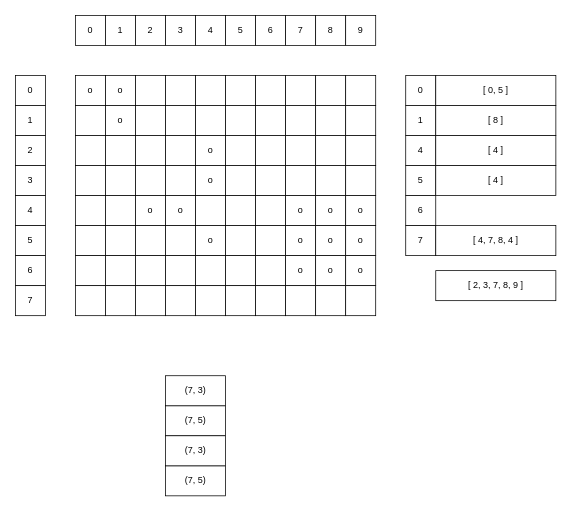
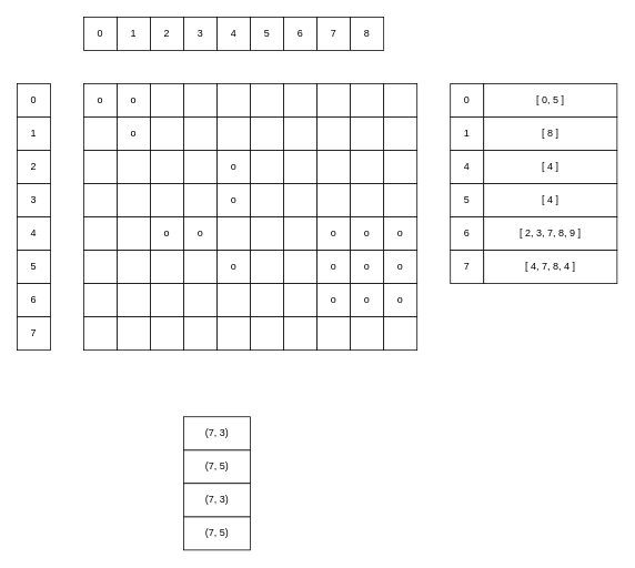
  <mxCell id="0" />
  <mxCell id="1" parent="0" />
  <mxCell id="2" value="o" style="rounded=0;whiteSpace=wrap;html=1;" parent="1" vertex="1"><mxGeometry x="100" y="100" width="40" height="40" as="geometry" /></mxCell>
  <mxCell id="3" value="0" style="rounded=0;whiteSpace=wrap;html=1;" parent="1" vertex="1"><mxGeometry x="100" y="20" width="40" height="40" as="geometry" /></mxCell>
  <mxCell id="4" value="0" style="rounded=0;whiteSpace=wrap;html=1;" parent="1" vertex="1"><mxGeometry x="20" y="100" width="40" height="40" as="geometry" /></mxCell>
  <mxCell id="5" value="1" style="rounded=0;whiteSpace=wrap;html=1;" parent="1" vertex="1"><mxGeometry x="140" y="20" width="40" height="40" as="geometry" /></mxCell>
  <mxCell id="6" value="2" style="rounded=0;whiteSpace=wrap;html=1;" parent="1" vertex="1"><mxGeometry x="180" y="20" width="40" height="40" as="geometry" /></mxCell>
  <mxCell id="7" value="3" style="rounded=0;whiteSpace=wrap;html=1;" parent="1" vertex="1"><mxGeometry x="220" y="20" width="40" height="40" as="geometry" /></mxCell>
  <mxCell id="8" value="4" style="rounded=0;whiteSpace=wrap;html=1;" parent="1" vertex="1"><mxGeometry x="260" y="20" width="40" height="40" as="geometry" /></mxCell>
  <mxCell id="9" value="5" style="rounded=0;whiteSpace=wrap;html=1;" parent="1" vertex="1"><mxGeometry x="300" y="20" width="40" height="40" as="geometry" /></mxCell>
  <mxCell id="10" value="6" style="rounded=0;whiteSpace=wrap;html=1;" parent="1" vertex="1"><mxGeometry x="340" y="20" width="40" height="40" as="geometry" /></mxCell>
  <mxCell id="11" value="7" style="rounded=0;whiteSpace=wrap;html=1;" parent="1" vertex="1"><mxGeometry x="380" y="20" width="40" height="40" as="geometry" /></mxCell>
  <mxCell id="12" value="8" style="rounded=0;whiteSpace=wrap;html=1;" parent="1" vertex="1"><mxGeometry x="420" y="20" width="40" height="40" as="geometry" /></mxCell>
- <mxCell id="13" value="9" style="rounded=0;whiteSpace=wrap;html=1;" parent="1" vertex="1"><mxGeometry x="460" y="20" width="40" height="40" as="geometry" /></mxCell>
  <mxCell id="14" value="1" style="rounded=0;whiteSpace=wrap;html=1;" parent="1" vertex="1"><mxGeometry x="20" y="140" width="40" height="40" as="geometry" /></mxCell>
  <mxCell id="15" value="2" style="rounded=0;whiteSpace=wrap;html=1;" parent="1" vertex="1"><mxGeometry x="20" y="180" width="40" height="40" as="geometry" /></mxCell>
  <mxCell id="16" value="3" style="rounded=0;whiteSpace=wrap;html=1;" parent="1" vertex="1"><mxGeometry x="20" y="220" width="40" height="40" as="geometry" /></mxCell>
  <mxCell id="17" value="4" style="rounded=0;whiteSpace=wrap;html=1;" parent="1" vertex="1"><mxGeometry x="20" y="260" width="40" height="40" as="geometry" /></mxCell>
  <mxCell id="18" value="5" style="rounded=0;whiteSpace=wrap;html=1;" parent="1" vertex="1"><mxGeometry x="20" y="300" width="40" height="40" as="geometry" /></mxCell>
  <mxCell id="19" value="6" style="rounded=0;whiteSpace=wrap;html=1;" parent="1" vertex="1"><mxGeometry x="20" y="340" width="40" height="40" as="geometry" /></mxCell>
  <mxCell id="20" value="7" style="rounded=0;whiteSpace=wrap;html=1;" parent="1" vertex="1"><mxGeometry x="20" y="380" width="40" height="40" as="geometry" /></mxCell>
  <mxCell id="21" value="" style="rounded=0;whiteSpace=wrap;html=1;" parent="1" vertex="1"><mxGeometry x="100" y="140" width="40" height="40" as="geometry" /></mxCell>
  <mxCell id="22" value="" style="rounded=0;whiteSpace=wrap;html=1;" parent="1" vertex="1"><mxGeometry x="100" y="180" width="40" height="40" as="geometry" /></mxCell>
  <mxCell id="23" value="" style="rounded=0;whiteSpace=wrap;html=1;" parent="1" vertex="1"><mxGeometry x="100" y="220" width="40" height="40" as="geometry" /></mxCell>
  <mxCell id="24" value="" style="rounded=0;whiteSpace=wrap;html=1;" parent="1" vertex="1"><mxGeometry x="100" y="260" width="40" height="40" as="geometry" /></mxCell>
  <mxCell id="25" value="" style="rounded=0;whiteSpace=wrap;html=1;" parent="1" vertex="1"><mxGeometry x="100" y="300" width="40" height="40" as="geometry" /></mxCell>
  <mxCell id="26" value="" style="rounded=0;whiteSpace=wrap;html=1;" parent="1" vertex="1"><mxGeometry x="100" y="340" width="40" height="40" as="geometry" /></mxCell>
  <mxCell id="27" value="" style="rounded=0;whiteSpace=wrap;html=1;" parent="1" vertex="1"><mxGeometry x="100" y="380" width="40" height="40" as="geometry" /></mxCell>
  <mxCell id="28" value="o" style="rounded=0;whiteSpace=wrap;html=1;" parent="1" vertex="1"><mxGeometry x="140" y="100" width="40" height="40" as="geometry" /></mxCell>
  <mxCell id="29" value="o" style="rounded=0;whiteSpace=wrap;html=1;" parent="1" vertex="1"><mxGeometry x="140" y="140" width="40" height="40" as="geometry" /></mxCell>
  <mxCell id="30" value="" style="rounded=0;whiteSpace=wrap;html=1;" parent="1" vertex="1"><mxGeometry x="140" y="180" width="40" height="40" as="geometry" /></mxCell>
  <mxCell id="31" value="" style="rounded=0;whiteSpace=wrap;html=1;" parent="1" vertex="1"><mxGeometry x="140" y="220" width="40" height="40" as="geometry" /></mxCell>
  <mxCell id="32" value="" style="rounded=0;whiteSpace=wrap;html=1;" parent="1" vertex="1"><mxGeometry x="140" y="260" width="40" height="40" as="geometry" /></mxCell>
  <mxCell id="33" value="" style="rounded=0;whiteSpace=wrap;html=1;" parent="1" vertex="1"><mxGeometry x="140" y="300" width="40" height="40" as="geometry" /></mxCell>
  <mxCell id="34" value="" style="rounded=0;whiteSpace=wrap;html=1;" parent="1" vertex="1"><mxGeometry x="140" y="340" width="40" height="40" as="geometry" /></mxCell>
  <mxCell id="35" value="" style="rounded=0;whiteSpace=wrap;html=1;" parent="1" vertex="1"><mxGeometry x="140" y="380" width="40" height="40" as="geometry" /></mxCell>
  <mxCell id="36" value="" style="rounded=0;whiteSpace=wrap;html=1;" parent="1" vertex="1"><mxGeometry x="180" y="100" width="40" height="40" as="geometry" /></mxCell>
  <mxCell id="37" value="" style="rounded=0;whiteSpace=wrap;html=1;" parent="1" vertex="1"><mxGeometry x="180" y="140" width="40" height="40" as="geometry" /></mxCell>
  <mxCell id="38" value="" style="rounded=0;whiteSpace=wrap;html=1;" parent="1" vertex="1"><mxGeometry x="180" y="180" width="40" height="40" as="geometry" /></mxCell>
  <mxCell id="39" value="" style="rounded=0;whiteSpace=wrap;html=1;" parent="1" vertex="1"><mxGeometry x="180" y="220" width="40" height="40" as="geometry" /></mxCell>
  <mxCell id="40" value="o" style="rounded=0;whiteSpace=wrap;html=1;" parent="1" vertex="1"><mxGeometry x="180" y="260" width="40" height="40" as="geometry" /></mxCell>
  <mxCell id="41" value="" style="rounded=0;whiteSpace=wrap;html=1;" parent="1" vertex="1"><mxGeometry x="180" y="300" width="40" height="40" as="geometry" /></mxCell>
  <mxCell id="42" value="" style="rounded=0;whiteSpace=wrap;html=1;" parent="1" vertex="1"><mxGeometry x="180" y="340" width="40" height="40" as="geometry" /></mxCell>
  <mxCell id="43" value="" style="rounded=0;whiteSpace=wrap;html=1;" parent="1" vertex="1"><mxGeometry x="180" y="380" width="40" height="40" as="geometry" /></mxCell>
  <mxCell id="44" value="" style="rounded=0;whiteSpace=wrap;html=1;" parent="1" vertex="1"><mxGeometry x="220" y="100" width="40" height="40" as="geometry" /></mxCell>
  <mxCell id="45" value="" style="rounded=0;whiteSpace=wrap;html=1;" parent="1" vertex="1"><mxGeometry x="220" y="140" width="40" height="40" as="geometry" /></mxCell>
  <mxCell id="46" value="" style="rounded=0;whiteSpace=wrap;html=1;" parent="1" vertex="1"><mxGeometry x="220" y="180" width="40" height="40" as="geometry" /></mxCell>
  <mxCell id="47" value="" style="rounded=0;whiteSpace=wrap;html=1;" parent="1" vertex="1"><mxGeometry x="220" y="220" width="40" height="40" as="geometry" /></mxCell>
  <mxCell id="48" value="o" style="rounded=0;whiteSpace=wrap;html=1;" parent="1" vertex="1"><mxGeometry x="220" y="260" width="40" height="40" as="geometry" /></mxCell>
  <mxCell id="49" value="" style="rounded=0;whiteSpace=wrap;html=1;" parent="1" vertex="1"><mxGeometry x="220" y="300" width="40" height="40" as="geometry" /></mxCell>
  <mxCell id="50" value="" style="rounded=0;whiteSpace=wrap;html=1;" parent="1" vertex="1"><mxGeometry x="220" y="340" width="40" height="40" as="geometry" /></mxCell>
  <mxCell id="51" value="" style="rounded=0;whiteSpace=wrap;html=1;" parent="1" vertex="1"><mxGeometry x="220" y="380" width="40" height="40" as="geometry" /></mxCell>
  <mxCell id="52" value="" style="rounded=0;whiteSpace=wrap;html=1;" parent="1" vertex="1"><mxGeometry x="260" y="100" width="40" height="40" as="geometry" /></mxCell>
  <mxCell id="53" value="" style="rounded=0;whiteSpace=wrap;html=1;" parent="1" vertex="1"><mxGeometry x="260" y="140" width="40" height="40" as="geometry" /></mxCell>
  <mxCell id="54" value="o" style="rounded=0;whiteSpace=wrap;html=1;" parent="1" vertex="1"><mxGeometry x="260" y="180" width="40" height="40" as="geometry" /></mxCell>
  <mxCell id="55" value="o" style="rounded=0;whiteSpace=wrap;html=1;" parent="1" vertex="1"><mxGeometry x="260" y="220" width="40" height="40" as="geometry" /></mxCell>
  <mxCell id="56" value="" style="rounded=0;whiteSpace=wrap;html=1;" parent="1" vertex="1"><mxGeometry x="260" y="260" width="40" height="40" as="geometry" /></mxCell>
  <mxCell id="57" value="o" style="rounded=0;whiteSpace=wrap;html=1;" parent="1" vertex="1"><mxGeometry x="260" y="300" width="40" height="40" as="geometry" /></mxCell>
  <mxCell id="58" value="" style="rounded=0;whiteSpace=wrap;html=1;" parent="1" vertex="1"><mxGeometry x="260" y="340" width="40" height="40" as="geometry" /></mxCell>
  <mxCell id="59" value="" style="rounded=0;whiteSpace=wrap;html=1;" parent="1" vertex="1"><mxGeometry x="260" y="380" width="40" height="40" as="geometry" /></mxCell>
  <mxCell id="60" value="" style="rounded=0;whiteSpace=wrap;html=1;" parent="1" vertex="1"><mxGeometry x="300" y="100" width="40" height="40" as="geometry" /></mxCell>
  <mxCell id="61" value="" style="rounded=0;whiteSpace=wrap;html=1;" parent="1" vertex="1"><mxGeometry x="300" y="140" width="40" height="40" as="geometry" /></mxCell>
  <mxCell id="62" value="" style="rounded=0;whiteSpace=wrap;html=1;" parent="1" vertex="1"><mxGeometry x="300" y="180" width="40" height="40" as="geometry" /></mxCell>
  <mxCell id="63" value="" style="rounded=0;whiteSpace=wrap;html=1;" parent="1" vertex="1"><mxGeometry x="300" y="220" width="40" height="40" as="geometry" /></mxCell>
  <mxCell id="64" value="" style="rounded=0;whiteSpace=wrap;html=1;" parent="1" vertex="1"><mxGeometry x="300" y="260" width="40" height="40" as="geometry" /></mxCell>
  <mxCell id="65" value="" style="rounded=0;whiteSpace=wrap;html=1;" parent="1" vertex="1"><mxGeometry x="300" y="300" width="40" height="40" as="geometry" /></mxCell>
  <mxCell id="66" value="" style="rounded=0;whiteSpace=wrap;html=1;" parent="1" vertex="1"><mxGeometry x="300" y="340" width="40" height="40" as="geometry" /></mxCell>
  <mxCell id="67" value="" style="rounded=0;whiteSpace=wrap;html=1;" parent="1" vertex="1"><mxGeometry x="300" y="380" width="40" height="40" as="geometry" /></mxCell>
  <mxCell id="68" value="" style="rounded=0;whiteSpace=wrap;html=1;" parent="1" vertex="1"><mxGeometry x="340" y="100" width="40" height="40" as="geometry" /></mxCell>
  <mxCell id="69" value="" style="rounded=0;whiteSpace=wrap;html=1;" parent="1" vertex="1"><mxGeometry x="340" y="140" width="40" height="40" as="geometry" /></mxCell>
  <mxCell id="70" value="" style="rounded=0;whiteSpace=wrap;html=1;" parent="1" vertex="1"><mxGeometry x="340" y="180" width="40" height="40" as="geometry" /></mxCell>
  <mxCell id="71" value="" style="rounded=0;whiteSpace=wrap;html=1;" parent="1" vertex="1"><mxGeometry x="340" y="220" width="40" height="40" as="geometry" /></mxCell>
  <mxCell id="72" value="" style="rounded=0;whiteSpace=wrap;html=1;" parent="1" vertex="1"><mxGeometry x="340" y="260" width="40" height="40" as="geometry" /></mxCell>
  <mxCell id="73" value="" style="rounded=0;whiteSpace=wrap;html=1;" parent="1" vertex="1"><mxGeometry x="340" y="300" width="40" height="40" as="geometry" /></mxCell>
  <mxCell id="74" value="" style="rounded=0;whiteSpace=wrap;html=1;" parent="1" vertex="1"><mxGeometry x="340" y="340" width="40" height="40" as="geometry" /></mxCell>
  <mxCell id="75" value="" style="rounded=0;whiteSpace=wrap;html=1;" parent="1" vertex="1"><mxGeometry x="340" y="380" width="40" height="40" as="geometry" /></mxCell>
  <mxCell id="76" value="" style="rounded=0;whiteSpace=wrap;html=1;" parent="1" vertex="1"><mxGeometry x="380" y="100" width="40" height="40" as="geometry" /></mxCell>
  <mxCell id="77" value="" style="rounded=0;whiteSpace=wrap;html=1;" parent="1" vertex="1"><mxGeometry x="380" y="140" width="40" height="40" as="geometry" /></mxCell>
  <mxCell id="78" value="" style="rounded=0;whiteSpace=wrap;html=1;" parent="1" vertex="1"><mxGeometry x="380" y="180" width="40" height="40" as="geometry" /></mxCell>
  <mxCell id="79" value="" style="rounded=0;whiteSpace=wrap;html=1;" parent="1" vertex="1"><mxGeometry x="380" y="220" width="40" height="40" as="geometry" /></mxCell>
  <mxCell id="80" value="o" style="rounded=0;whiteSpace=wrap;html=1;" parent="1" vertex="1"><mxGeometry x="380" y="260" width="40" height="40" as="geometry" /></mxCell>
  <mxCell id="81" value="o" style="rounded=0;whiteSpace=wrap;html=1;" parent="1" vertex="1"><mxGeometry x="380" y="300" width="40" height="40" as="geometry" /></mxCell>
  <mxCell id="82" value="o" style="rounded=0;whiteSpace=wrap;html=1;" parent="1" vertex="1"><mxGeometry x="380" y="340" width="40" height="40" as="geometry" /></mxCell>
  <mxCell id="83" value="" style="rounded=0;whiteSpace=wrap;html=1;direction=south;" parent="1" vertex="1"><mxGeometry x="380" y="380" width="40" height="40" as="geometry" /></mxCell>
  <mxCell id="84" value="" style="rounded=0;whiteSpace=wrap;html=1;" parent="1" vertex="1"><mxGeometry x="420" y="100" width="40" height="40" as="geometry" /></mxCell>
  <mxCell id="85" value="" style="rounded=0;whiteSpace=wrap;html=1;" parent="1" vertex="1"><mxGeometry x="420" y="140" width="40" height="40" as="geometry" /></mxCell>
  <mxCell id="86" value="" style="rounded=0;whiteSpace=wrap;html=1;" parent="1" vertex="1"><mxGeometry x="420" y="180" width="40" height="40" as="geometry" /></mxCell>
  <mxCell id="87" value="" style="rounded=0;whiteSpace=wrap;html=1;" parent="1" vertex="1"><mxGeometry x="420" y="220" width="40" height="40" as="geometry" /></mxCell>
  <mxCell id="88" value="o" style="rounded=0;whiteSpace=wrap;html=1;" parent="1" vertex="1"><mxGeometry x="420" y="260" width="40" height="40" as="geometry" /></mxCell>
  <mxCell id="89" value="o" style="rounded=0;whiteSpace=wrap;html=1;" parent="1" vertex="1"><mxGeometry x="420" y="300" width="40" height="40" as="geometry" /></mxCell>
  <mxCell id="90" value="o" style="rounded=0;whiteSpace=wrap;html=1;" parent="1" vertex="1"><mxGeometry x="420" y="340" width="40" height="40" as="geometry" /></mxCell>
  <mxCell id="91" value="" style="rounded=0;whiteSpace=wrap;html=1;" parent="1" vertex="1"><mxGeometry x="420" y="380" width="40" height="40" as="geometry" /></mxCell>
  <mxCell id="92" value="" style="rounded=0;whiteSpace=wrap;html=1;" parent="1" vertex="1"><mxGeometry x="460" y="100" width="40" height="40" as="geometry" /></mxCell>
  <mxCell id="93" value="" style="rounded=0;whiteSpace=wrap;html=1;" parent="1" vertex="1"><mxGeometry x="460" y="140" width="40" height="40" as="geometry" /></mxCell>
  <mxCell id="94" value="" style="rounded=0;whiteSpace=wrap;html=1;" parent="1" vertex="1"><mxGeometry x="460" y="180" width="40" height="40" as="geometry" /></mxCell>
  <mxCell id="95" value="" style="rounded=0;whiteSpace=wrap;html=1;" parent="1" vertex="1"><mxGeometry x="460" y="220" width="40" height="40" as="geometry" /></mxCell>
  <mxCell id="96" value="o" style="rounded=0;whiteSpace=wrap;html=1;" parent="1" vertex="1"><mxGeometry x="460" y="260" width="40" height="40" as="geometry" /></mxCell>
  <mxCell id="97" value="o" style="rounded=0;whiteSpace=wrap;html=1;" parent="1" vertex="1"><mxGeometry x="460" y="300" width="40" height="40" as="geometry" /></mxCell>
  <mxCell id="98" value="o" style="rounded=0;whiteSpace=wrap;html=1;" parent="1" vertex="1"><mxGeometry x="460" y="340" width="40" height="40" as="geometry" /></mxCell>
  <mxCell id="99" value="" style="rounded=0;whiteSpace=wrap;html=1;" parent="1" vertex="1"><mxGeometry x="460" y="380" width="40" height="40" as="geometry" /></mxCell>
  <mxCell id="100" value="0" style="rounded=0;whiteSpace=wrap;html=1;" vertex="1" parent="1"><mxGeometry x="540" y="100" width="40" height="40" as="geometry" /></mxCell>
  <mxCell id="101" value="1" style="rounded=0;whiteSpace=wrap;html=1;" vertex="1" parent="1"><mxGeometry x="540" y="140" width="40" height="40" as="geometry" /></mxCell>
  <mxCell id="102" value="4" style="rounded=0;whiteSpace=wrap;html=1;" vertex="1" parent="1"><mxGeometry x="540" y="180" width="40" height="40" as="geometry" /></mxCell>
  <mxCell id="103" value="5" style="rounded=0;whiteSpace=wrap;html=1;" vertex="1" parent="1"><mxGeometry x="540" y="220" width="40" height="40" as="geometry" /></mxCell>
  <mxCell id="104" value="6" style="rounded=0;whiteSpace=wrap;html=1;" vertex="1" parent="1"><mxGeometry x="540" y="260" width="40" height="40" as="geometry" /></mxCell>
  <mxCell id="105" value="7" style="rounded=0;whiteSpace=wrap;html=1;" vertex="1" parent="1"><mxGeometry x="540" y="300" width="40" height="40" as="geometry" /></mxCell>
  <mxCell id="106" value="[ 0, 5 ]" style="rounded=0;whiteSpace=wrap;html=1;fontStyle=0" vertex="1" parent="1"><mxGeometry x="580" y="100" width="160" height="40" as="geometry" /></mxCell>
  <mxCell id="107" value="[ 8 ]" style="rounded=0;whiteSpace=wrap;html=1;fontStyle=0" vertex="1" parent="1"><mxGeometry x="580" y="140" width="160" height="40" as="geometry" /></mxCell>
  <mxCell id="108" value="[ 4 ]" style="rounded=0;whiteSpace=wrap;html=1;fontStyle=0" vertex="1" parent="1"><mxGeometry x="580" y="180" width="160" height="40" as="geometry" /></mxCell>
  <mxCell id="109" value="[ 4 ]" style="rounded=0;whiteSpace=wrap;html=1;fontStyle=0" vertex="1" parent="1"><mxGeometry x="580" y="220" width="160" height="40" as="geometry" /></mxCell>
- <mxCell id="110" value="[ 2, 3, 7, 8, 9 ]" style="rounded=0;whiteSpace=wrap;html=1;fontStyle=0" vertex="1" parent="1"><mxGeometry x="580" y="360" width="160" height="40" as="geometry" /></mxCell>
+ <mxCell id="110" value="[ 2, 3, 7, 8, 9 ]" style="rounded=0;whiteSpace=wrap;html=1;fontStyle=0" vertex="1" parent="1"><mxGeometry x="580" y="260" width="160" height="40" as="geometry" /></mxCell>
  <mxCell id="111" value="[ 4, 7, 8, 4 ]" style="rounded=0;whiteSpace=wrap;html=1;fontStyle=0" vertex="1" parent="1"><mxGeometry x="580" y="300" width="160" height="40" as="geometry" /></mxCell>
  <mxCell id="112" value="(7, 5)" style="rounded=0;whiteSpace=wrap;html=1;" vertex="1" parent="1"><mxGeometry x="220" y="540" width="80" height="40" as="geometry" /></mxCell>
  <mxCell id="113" value="(7, 3)" style="rounded=0;whiteSpace=wrap;html=1;" vertex="1" parent="1"><mxGeometry x="220" y="500" width="80" height="40" as="geometry" /></mxCell>
  <mxCell id="114" value="(7, 5)" style="rounded=0;whiteSpace=wrap;html=1;" vertex="1" parent="1"><mxGeometry x="220" y="620" width="80" height="40" as="geometry" /></mxCell>
  <mxCell id="115" value="(7, 3)" style="rounded=0;whiteSpace=wrap;html=1;" vertex="1" parent="1"><mxGeometry x="220" y="580" width="80" height="40" as="geometry" /></mxCell>
